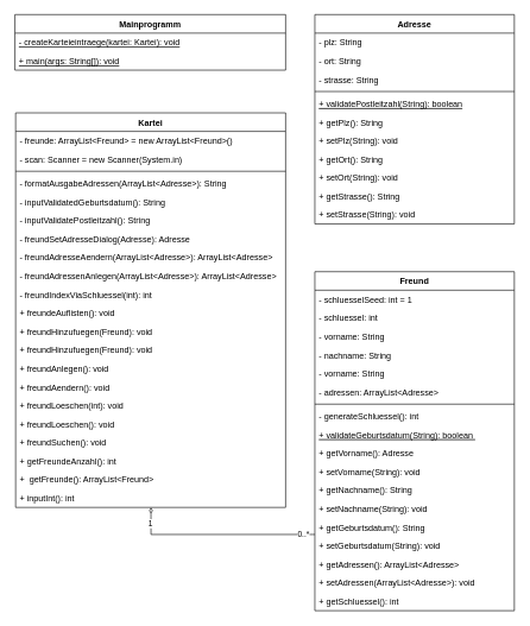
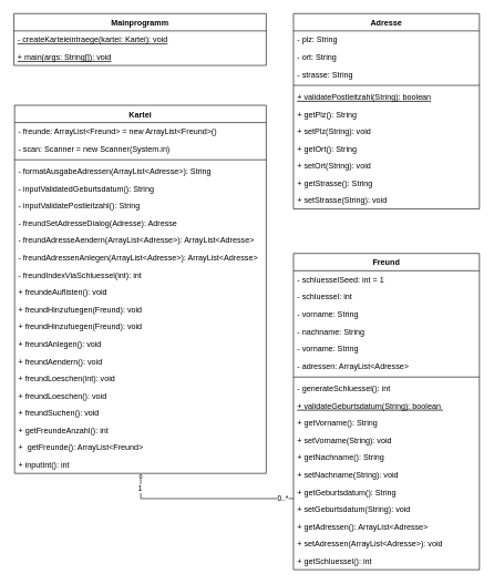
  <mxCell id="0" />
  <mxCell id="1" parent="0" />
  <mxCell id="2" value="Mainprogramm" style="swimlane;fontStyle=1;childLayout=stackLayout;horizontal=1;startSize=26;fillColor=none;horizontalStack=0;resizeParent=1;resizeParentMax=0;resizeLast=0;collapsible=1;marginBottom=0;" parent="1" vertex="1"><mxGeometry x="20" y="20" width="380" height="78" as="geometry" /></mxCell>
  <mxCell id="3" value="- createKarteieintraege(kartei: Kartei): void" style="text;strokeColor=none;fillColor=none;align=left;verticalAlign=top;spacingLeft=4;spacingRight=4;overflow=hidden;rotatable=0;points=[[0,0.5],[1,0.5]];portConstraint=eastwest;fontStyle=4" parent="2" vertex="1"><mxGeometry y="26" width="380" height="26" as="geometry" /></mxCell>
  <mxCell id="4" value="+ main(args: String[]): void" style="text;strokeColor=none;fillColor=none;align=left;verticalAlign=top;spacingLeft=4;spacingRight=4;overflow=hidden;rotatable=0;points=[[0,0.5],[1,0.5]];portConstraint=eastwest;fontStyle=4" parent="2" vertex="1"><mxGeometry y="52" width="380" height="26" as="geometry" /></mxCell>
  <mxCell id="5" value="Freund" style="swimlane;fontStyle=1;align=center;verticalAlign=top;childLayout=stackLayout;horizontal=1;startSize=26;horizontalStack=0;resizeParent=1;resizeParentMax=0;resizeLast=0;collapsible=1;marginBottom=0;" parent="1" vertex="1"><mxGeometry x="441" y="381" width="280" height="476" as="geometry" /></mxCell>
  <mxCell id="6" value="- schluesselSeed: int = 1" style="text;strokeColor=none;fillColor=none;align=left;verticalAlign=top;spacingLeft=4;spacingRight=4;overflow=hidden;rotatable=0;points=[[0,0.5],[1,0.5]];portConstraint=eastwest;" parent="5" vertex="1"><mxGeometry y="26" width="280" height="26" as="geometry" /></mxCell>
  <mxCell id="7" value="- schluessel: int" style="text;strokeColor=none;fillColor=none;align=left;verticalAlign=top;spacingLeft=4;spacingRight=4;overflow=hidden;rotatable=0;points=[[0,0.5],[1,0.5]];portConstraint=eastwest;" parent="5" vertex="1"><mxGeometry y="52" width="280" height="26" as="geometry" /></mxCell>
  <mxCell id="8" value="- vorname: String" style="text;strokeColor=none;fillColor=none;align=left;verticalAlign=top;spacingLeft=4;spacingRight=4;overflow=hidden;rotatable=0;points=[[0,0.5],[1,0.5]];portConstraint=eastwest;" parent="5" vertex="1"><mxGeometry y="78" width="280" height="26" as="geometry" /></mxCell>
  <mxCell id="9" value="- nachname: String" style="text;strokeColor=none;fillColor=none;align=left;verticalAlign=top;spacingLeft=4;spacingRight=4;overflow=hidden;rotatable=0;points=[[0,0.5],[1,0.5]];portConstraint=eastwest;" parent="5" vertex="1"><mxGeometry y="104" width="280" height="26" as="geometry" /></mxCell>
  <mxCell id="10" value="- vorname: String" style="text;strokeColor=none;fillColor=none;align=left;verticalAlign=top;spacingLeft=4;spacingRight=4;overflow=hidden;rotatable=0;points=[[0,0.5],[1,0.5]];portConstraint=eastwest;" parent="5" vertex="1"><mxGeometry y="130" width="280" height="26" as="geometry" /></mxCell>
  <mxCell id="11" value="- adressen: ArrayList&lt;Adresse&gt;" style="text;strokeColor=none;fillColor=none;align=left;verticalAlign=top;spacingLeft=4;spacingRight=4;overflow=hidden;rotatable=0;points=[[0,0.5],[1,0.5]];portConstraint=eastwest;" parent="5" vertex="1"><mxGeometry y="156" width="280" height="26" as="geometry" /></mxCell>
  <mxCell id="12" value="" style="line;strokeWidth=1;fillColor=none;align=left;verticalAlign=middle;spacingTop=-1;spacingLeft=3;spacingRight=3;rotatable=0;labelPosition=right;points=[];portConstraint=eastwest;" parent="5" vertex="1"><mxGeometry y="182" width="280" height="8" as="geometry" /></mxCell>
  <mxCell id="13" value="- generateSchluessel(): int" style="text;strokeColor=none;fillColor=none;align=left;verticalAlign=top;spacingLeft=4;spacingRight=4;overflow=hidden;rotatable=0;points=[[0,0.5],[1,0.5]];portConstraint=eastwest;" parent="5" vertex="1"><mxGeometry y="190" width="280" height="26" as="geometry" /></mxCell>
  <mxCell id="14" value="+ validateGeburtsdatum(String): boolean " style="text;strokeColor=none;fillColor=none;align=left;verticalAlign=top;spacingLeft=4;spacingRight=4;overflow=hidden;rotatable=0;points=[[0,0.5],[1,0.5]];portConstraint=eastwest;fontStyle=4" parent="5" vertex="1"><mxGeometry y="216" width="280" height="26" as="geometry" /></mxCell>
- <mxCell id="15" value="+ getVorname(): Adresse" style="text;strokeColor=none;fillColor=none;align=left;verticalAlign=top;spacingLeft=4;spacingRight=4;overflow=hidden;rotatable=0;points=[[0,0.5],[1,0.5]];portConstraint=eastwest;" parent="5" vertex="1"><mxGeometry y="242" width="280" height="26" as="geometry" /></mxCell>
+ <mxCell id="15" value="+ getVorname(): String" style="text;strokeColor=none;fillColor=none;align=left;verticalAlign=top;spacingLeft=4;spacingRight=4;overflow=hidden;rotatable=0;points=[[0,0.5],[1,0.5]];portConstraint=eastwest;" parent="5" vertex="1"><mxGeometry y="242" width="280" height="26" as="geometry" /></mxCell>
  <mxCell id="16" value="+ setVorname(String): void" style="text;strokeColor=none;fillColor=none;align=left;verticalAlign=top;spacingLeft=4;spacingRight=4;overflow=hidden;rotatable=0;points=[[0,0.5],[1,0.5]];portConstraint=eastwest;" parent="5" vertex="1"><mxGeometry y="268" width="280" height="26" as="geometry" /></mxCell>
  <mxCell id="17" value="+ getNachname(): String" style="text;strokeColor=none;fillColor=none;align=left;verticalAlign=top;spacingLeft=4;spacingRight=4;overflow=hidden;rotatable=0;points=[[0,0.5],[1,0.5]];portConstraint=eastwest;" parent="5" vertex="1"><mxGeometry y="294" width="280" height="26" as="geometry" /></mxCell>
  <mxCell id="18" value="+ setNachname(String): void" style="text;strokeColor=none;fillColor=none;align=left;verticalAlign=top;spacingLeft=4;spacingRight=4;overflow=hidden;rotatable=0;points=[[0,0.5],[1,0.5]];portConstraint=eastwest;" parent="5" vertex="1"><mxGeometry y="320" width="280" height="26" as="geometry" /></mxCell>
  <mxCell id="19" value="+ getGeburtsdatum(): String" style="text;strokeColor=none;fillColor=none;align=left;verticalAlign=top;spacingLeft=4;spacingRight=4;overflow=hidden;rotatable=0;points=[[0,0.5],[1,0.5]];portConstraint=eastwest;" parent="5" vertex="1"><mxGeometry y="346" width="280" height="26" as="geometry" /></mxCell>
  <mxCell id="20" value="+ setGeburtsdatum(String): void" style="text;strokeColor=none;fillColor=none;align=left;verticalAlign=top;spacingLeft=4;spacingRight=4;overflow=hidden;rotatable=0;points=[[0,0.5],[1,0.5]];portConstraint=eastwest;" parent="5" vertex="1"><mxGeometry y="372" width="280" height="26" as="geometry" /></mxCell>
  <mxCell id="21" value="+ getAdressen(): ArrayList&lt;Adresse&gt; " style="text;strokeColor=none;fillColor=none;align=left;verticalAlign=top;spacingLeft=4;spacingRight=4;overflow=hidden;rotatable=0;points=[[0,0.5],[1,0.5]];portConstraint=eastwest;" parent="5" vertex="1"><mxGeometry y="398" width="280" height="26" as="geometry" /></mxCell>
  <mxCell id="22" value="+ setAdressen(ArrayList&lt;Adresse&gt;): void" style="text;strokeColor=none;fillColor=none;align=left;verticalAlign=top;spacingLeft=4;spacingRight=4;overflow=hidden;rotatable=0;points=[[0,0.5],[1,0.5]];portConstraint=eastwest;" parent="5" vertex="1"><mxGeometry y="424" width="280" height="26" as="geometry" /></mxCell>
  <mxCell id="23" value="+ getSchluessel(): int " style="text;strokeColor=none;fillColor=none;align=left;verticalAlign=top;spacingLeft=4;spacingRight=4;overflow=hidden;rotatable=0;points=[[0,0.5],[1,0.5]];portConstraint=eastwest;" parent="5" vertex="1"><mxGeometry y="450" width="280" height="26" as="geometry" /></mxCell>
  <mxCell id="24" value="Adresse" style="swimlane;fontStyle=1;align=center;verticalAlign=top;childLayout=stackLayout;horizontal=1;startSize=26;horizontalStack=0;resizeParent=1;resizeParentMax=0;resizeLast=0;collapsible=1;marginBottom=0;" parent="1" vertex="1"><mxGeometry x="441" y="20" width="280" height="294" as="geometry" /></mxCell>
  <mxCell id="25" value="- plz: String" style="text;strokeColor=none;fillColor=none;align=left;verticalAlign=top;spacingLeft=4;spacingRight=4;overflow=hidden;rotatable=0;points=[[0,0.5],[1,0.5]];portConstraint=eastwest;" parent="24" vertex="1"><mxGeometry y="26" width="280" height="26" as="geometry" /></mxCell>
  <mxCell id="26" value="- ort: String" style="text;strokeColor=none;fillColor=none;align=left;verticalAlign=top;spacingLeft=4;spacingRight=4;overflow=hidden;rotatable=0;points=[[0,0.5],[1,0.5]];portConstraint=eastwest;" parent="24" vertex="1"><mxGeometry y="52" width="280" height="26" as="geometry" /></mxCell>
  <mxCell id="27" value="- strasse: String" style="text;strokeColor=none;fillColor=none;align=left;verticalAlign=top;spacingLeft=4;spacingRight=4;overflow=hidden;rotatable=0;points=[[0,0.5],[1,0.5]];portConstraint=eastwest;" parent="24" vertex="1"><mxGeometry y="78" width="280" height="26" as="geometry" /></mxCell>
  <mxCell id="28" value="" style="line;strokeWidth=1;fillColor=none;align=left;verticalAlign=middle;spacingTop=-1;spacingLeft=3;spacingRight=3;rotatable=0;labelPosition=right;points=[];portConstraint=eastwest;" parent="24" vertex="1"><mxGeometry y="104" width="280" height="8" as="geometry" /></mxCell>
  <mxCell id="29" value="+ validatePostleitzahl(String): boolean" style="text;strokeColor=none;fillColor=none;align=left;verticalAlign=top;spacingLeft=4;spacingRight=4;overflow=hidden;rotatable=0;points=[[0,0.5],[1,0.5]];portConstraint=eastwest;fontStyle=4" parent="24" vertex="1"><mxGeometry y="112" width="280" height="26" as="geometry" /></mxCell>
  <mxCell id="30" value="+ getPlz(): String" style="text;strokeColor=none;fillColor=none;align=left;verticalAlign=top;spacingLeft=4;spacingRight=4;overflow=hidden;rotatable=0;points=[[0,0.5],[1,0.5]];portConstraint=eastwest;" parent="24" vertex="1"><mxGeometry y="138" width="280" height="26" as="geometry" /></mxCell>
  <mxCell id="31" value="+ setPlz(String): void" style="text;strokeColor=none;fillColor=none;align=left;verticalAlign=top;spacingLeft=4;spacingRight=4;overflow=hidden;rotatable=0;points=[[0,0.5],[1,0.5]];portConstraint=eastwest;" parent="24" vertex="1"><mxGeometry y="164" width="280" height="26" as="geometry" /></mxCell>
  <mxCell id="32" value="+ getOrt(): String" style="text;strokeColor=none;fillColor=none;align=left;verticalAlign=top;spacingLeft=4;spacingRight=4;overflow=hidden;rotatable=0;points=[[0,0.5],[1,0.5]];portConstraint=eastwest;" parent="24" vertex="1"><mxGeometry y="190" width="280" height="26" as="geometry" /></mxCell>
  <mxCell id="33" value="+ setOrt(String): void" style="text;strokeColor=none;fillColor=none;align=left;verticalAlign=top;spacingLeft=4;spacingRight=4;overflow=hidden;rotatable=0;points=[[0,0.5],[1,0.5]];portConstraint=eastwest;" parent="24" vertex="1"><mxGeometry y="216" width="280" height="26" as="geometry" /></mxCell>
  <mxCell id="34" value="+ getStrasse(): String" style="text;strokeColor=none;fillColor=none;align=left;verticalAlign=top;spacingLeft=4;spacingRight=4;overflow=hidden;rotatable=0;points=[[0,0.5],[1,0.5]];portConstraint=eastwest;" parent="24" vertex="1"><mxGeometry y="242" width="280" height="26" as="geometry" /></mxCell>
  <mxCell id="35" value="+ setStrasse(String): void" style="text;strokeColor=none;fillColor=none;align=left;verticalAlign=top;spacingLeft=4;spacingRight=4;overflow=hidden;rotatable=0;points=[[0,0.5],[1,0.5]];portConstraint=eastwest;" parent="24" vertex="1"><mxGeometry y="268" width="280" height="26" as="geometry" /></mxCell>
  <mxCell id="36" style="edgeStyle=none;html=1;startArrow=diamondThin;startFill=0;endArrow=none;endFill=0;" edge="1" parent="1"><mxGeometry relative="1" as="geometry"><mxPoint x="211" y="750" as="targetPoint" /><mxPoint x="210.94" y="712" as="sourcePoint" /></mxGeometry></mxCell>
  <mxCell id="37" value="1" style="edgeLabel;html=1;align=center;verticalAlign=middle;resizable=0;points=[];" vertex="1" connectable="0" parent="36"><mxGeometry x="-0.265" y="-1" relative="1" as="geometry"><mxPoint y="8" as="offset" /></mxGeometry></mxCell>
  <mxCell id="38" value="Kartei" style="swimlane;fontStyle=1;align=center;verticalAlign=top;childLayout=stackLayout;horizontal=1;startSize=26;horizontalStack=0;resizeParent=1;resizeParentMax=0;resizeLast=0;collapsible=1;marginBottom=0;" parent="1" vertex="1"><mxGeometry x="21" y="158" width="379" height="554" as="geometry" /></mxCell>
  <mxCell id="39" value="- freunde: ArrayList&lt;Freund&gt; = new ArrayList&lt;Freund&gt;()" style="text;strokeColor=none;fillColor=none;align=left;verticalAlign=top;spacingLeft=4;spacingRight=4;overflow=hidden;rotatable=0;points=[[0,0.5],[1,0.5]];portConstraint=eastwest;" parent="38" vertex="1"><mxGeometry y="26" width="379" height="26" as="geometry" /></mxCell>
  <mxCell id="40" value="- scan: Scanner = new Scanner(System.in)" style="text;strokeColor=none;fillColor=none;align=left;verticalAlign=top;spacingLeft=4;spacingRight=4;overflow=hidden;rotatable=0;points=[[0,0.5],[1,0.5]];portConstraint=eastwest;" parent="38" vertex="1"><mxGeometry y="52" width="379" height="26" as="geometry" /></mxCell>
  <mxCell id="41" value="" style="line;strokeWidth=1;fillColor=none;align=left;verticalAlign=middle;spacingTop=-1;spacingLeft=3;spacingRight=3;rotatable=0;labelPosition=right;points=[];portConstraint=eastwest;" parent="38" vertex="1"><mxGeometry y="78" width="379" height="8" as="geometry" /></mxCell>
  <mxCell id="42" value="- formatAusgabeAdressen(ArrayList&lt;Adresse&gt;): String" style="text;strokeColor=none;fillColor=none;align=left;verticalAlign=top;spacingLeft=4;spacingRight=4;overflow=hidden;rotatable=0;points=[[0,0.5],[1,0.5]];portConstraint=eastwest;" parent="38" vertex="1"><mxGeometry y="86" width="379" height="26" as="geometry" /></mxCell>
  <mxCell id="43" value="- inputValidatedGeburtsdatum(): String" style="text;strokeColor=none;fillColor=none;align=left;verticalAlign=top;spacingLeft=4;spacingRight=4;overflow=hidden;rotatable=0;points=[[0,0.5],[1,0.5]];portConstraint=eastwest;" parent="38" vertex="1"><mxGeometry y="112" width="379" height="26" as="geometry" /></mxCell>
  <mxCell id="44" value="- inputValidatePostleitzahl(): String" style="text;strokeColor=none;fillColor=none;align=left;verticalAlign=top;spacingLeft=4;spacingRight=4;overflow=hidden;rotatable=0;points=[[0,0.5],[1,0.5]];portConstraint=eastwest;" parent="38" vertex="1"><mxGeometry y="138" width="379" height="26" as="geometry" /></mxCell>
  <mxCell id="45" value="- freundSetAdresseDialog(Adresse): Adresse" style="text;strokeColor=none;fillColor=none;align=left;verticalAlign=top;spacingLeft=4;spacingRight=4;overflow=hidden;rotatable=0;points=[[0,0.5],[1,0.5]];portConstraint=eastwest;" parent="38" vertex="1"><mxGeometry y="164" width="379" height="26" as="geometry" /></mxCell>
  <mxCell id="46" value="- freundAdresseAendern(ArrayList&lt;Adresse&gt;): ArrayList&lt;Adresse&gt;" style="text;strokeColor=none;fillColor=none;align=left;verticalAlign=top;spacingLeft=4;spacingRight=4;overflow=hidden;rotatable=0;points=[[0,0.5],[1,0.5]];portConstraint=eastwest;" parent="38" vertex="1"><mxGeometry y="190" width="379" height="26" as="geometry" /></mxCell>
  <mxCell id="47" value="- freundAdressenAnlegen(ArrayList&lt;Adresse&gt;): ArrayList&lt;Adresse&gt;" style="text;strokeColor=none;fillColor=none;align=left;verticalAlign=top;spacingLeft=4;spacingRight=4;overflow=hidden;rotatable=0;points=[[0,0.5],[1,0.5]];portConstraint=eastwest;" parent="38" vertex="1"><mxGeometry y="216" width="379" height="26" as="geometry" /></mxCell>
  <mxCell id="48" value="- freundIndexViaSchluessel(int): int" style="text;strokeColor=none;fillColor=none;align=left;verticalAlign=top;spacingLeft=4;spacingRight=4;overflow=hidden;rotatable=0;points=[[0,0.5],[1,0.5]];portConstraint=eastwest;" parent="38" vertex="1"><mxGeometry y="242" width="379" height="26" as="geometry" /></mxCell>
  <mxCell id="49" value="+ freundeAuflisten(): void" style="text;strokeColor=none;fillColor=none;align=left;verticalAlign=top;spacingLeft=4;spacingRight=4;overflow=hidden;rotatable=0;points=[[0,0.5],[1,0.5]];portConstraint=eastwest;" parent="38" vertex="1"><mxGeometry y="268" width="379" height="26" as="geometry" /></mxCell>
  <mxCell id="50" value="+ freundHinzufuegen(Freund): void" style="text;strokeColor=none;fillColor=none;align=left;verticalAlign=top;spacingLeft=4;spacingRight=4;overflow=hidden;rotatable=0;points=[[0,0.5],[1,0.5]];portConstraint=eastwest;" parent="38" vertex="1"><mxGeometry y="294" width="379" height="26" as="geometry" /></mxCell>
  <mxCell id="51" value="+ freundHinzufuegen(Freund): void" style="text;strokeColor=none;fillColor=none;align=left;verticalAlign=top;spacingLeft=4;spacingRight=4;overflow=hidden;rotatable=0;points=[[0,0.5],[1,0.5]];portConstraint=eastwest;" vertex="1" parent="38"><mxGeometry y="320" width="379" height="26" as="geometry" /></mxCell>
  <mxCell id="52" value="+ freundAnlegen(): void" style="text;strokeColor=none;fillColor=none;align=left;verticalAlign=top;spacingLeft=4;spacingRight=4;overflow=hidden;rotatable=0;points=[[0,0.5],[1,0.5]];portConstraint=eastwest;" parent="38" vertex="1"><mxGeometry y="346" width="379" height="26" as="geometry" /></mxCell>
  <mxCell id="53" value="+ freundAendern(): void" style="text;strokeColor=none;fillColor=none;align=left;verticalAlign=top;spacingLeft=4;spacingRight=4;overflow=hidden;rotatable=0;points=[[0,0.5],[1,0.5]];portConstraint=eastwest;" parent="38" vertex="1"><mxGeometry y="372" width="379" height="26" as="geometry" /></mxCell>
  <mxCell id="54" value="+ freundLoeschen(int): void" style="text;strokeColor=none;fillColor=none;align=left;verticalAlign=top;spacingLeft=4;spacingRight=4;overflow=hidden;rotatable=0;points=[[0,0.5],[1,0.5]];portConstraint=eastwest;" parent="38" vertex="1"><mxGeometry y="398" width="379" height="26" as="geometry" /></mxCell>
  <mxCell id="55" value="+ freundLoeschen(): void" style="text;strokeColor=none;fillColor=none;align=left;verticalAlign=top;spacingLeft=4;spacingRight=4;overflow=hidden;rotatable=0;points=[[0,0.5],[1,0.5]];portConstraint=eastwest;" parent="38" vertex="1"><mxGeometry y="424" width="379" height="26" as="geometry" /></mxCell>
  <mxCell id="56" value="+ freundSuchen(): void" style="text;strokeColor=none;fillColor=none;align=left;verticalAlign=top;spacingLeft=4;spacingRight=4;overflow=hidden;rotatable=0;points=[[0,0.5],[1,0.5]];portConstraint=eastwest;" parent="38" vertex="1"><mxGeometry y="450" width="379" height="26" as="geometry" /></mxCell>
  <mxCell id="57" value="+ getFreundeAnzahl(): int" style="text;strokeColor=none;fillColor=none;align=left;verticalAlign=top;spacingLeft=4;spacingRight=4;overflow=hidden;rotatable=0;points=[[0,0.5],[1,0.5]];portConstraint=eastwest;" parent="38" vertex="1"><mxGeometry y="476" width="379" height="26" as="geometry" /></mxCell>
  <mxCell id="58" value="+  getFreunde(): ArrayList&lt;Freund&gt;" style="text;strokeColor=none;fillColor=none;align=left;verticalAlign=top;spacingLeft=4;spacingRight=4;overflow=hidden;rotatable=0;points=[[0,0.5],[1,0.5]];portConstraint=eastwest;" parent="38" vertex="1"><mxGeometry y="502" width="379" height="26" as="geometry" /></mxCell>
  <mxCell id="59" value="+ inputInt(): int" style="text;strokeColor=none;fillColor=none;align=left;verticalAlign=top;spacingLeft=4;spacingRight=4;overflow=hidden;rotatable=0;points=[[0,0.5],[1,0.5]];portConstraint=eastwest;" parent="38" vertex="1"><mxGeometry y="528" width="379" height="26" as="geometry" /></mxCell>
  <mxCell id="60" style="edgeStyle=none;html=1;startArrow=none;startFill=0;endArrow=none;endFill=0;" edge="1" parent="1"><mxGeometry relative="1" as="geometry"><mxPoint x="211" y="750" as="targetPoint" /><mxPoint x="441" y="750" as="sourcePoint" /></mxGeometry></mxCell>
  <mxCell id="61" value="0..*" style="edgeLabel;html=1;align=center;verticalAlign=middle;resizable=0;points=[];" vertex="1" connectable="0" parent="60"><mxGeometry x="0.195" y="-1" relative="1" as="geometry"><mxPoint x="120" as="offset" /></mxGeometry></mxCell>
